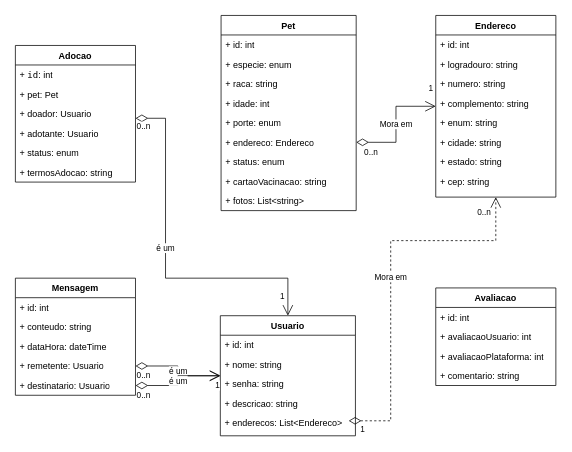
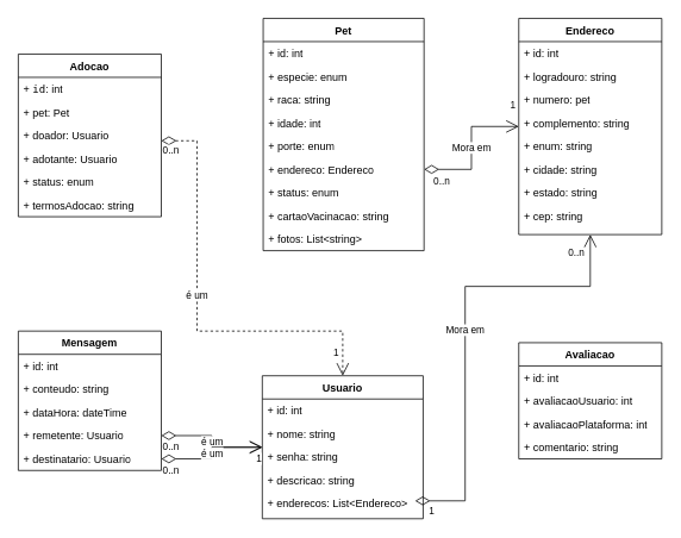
  <mxCell id="0" />
  <mxCell id="1" parent="0" />
  <mxCell id="2" value="Usuario" style="swimlane;fontStyle=1;align=center;verticalAlign=top;childLayout=stackLayout;horizontal=1;startSize=26;horizontalStack=0;resizeParent=1;resizeLast=0;collapsible=1;marginBottom=0;rounded=0;shadow=0;strokeWidth=1;" parent="1" vertex="1"><mxGeometry x="293" y="420" width="180" height="160" as="geometry"><mxRectangle x="230" y="140" width="160" height="26" as="alternateBounds" /></mxGeometry></mxCell>
  <mxCell id="3" value="&lt;div&gt;+ id: int&lt;/div&gt;" style="text;strokeColor=none;fillColor=none;align=left;verticalAlign=top;spacingLeft=4;spacingRight=4;overflow=hidden;rotatable=0;points=[[0,0.5],[1,0.5]];portConstraint=eastwest;whiteSpace=wrap;html=1;" vertex="1" parent="2"><mxGeometry y="26" width="180" height="26" as="geometry" /></mxCell>
  <mxCell id="4" value="+ nome: string" style="text;strokeColor=none;fillColor=none;align=left;verticalAlign=top;spacingLeft=4;spacingRight=4;overflow=hidden;rotatable=0;points=[[0,0.5],[1,0.5]];portConstraint=eastwest;whiteSpace=wrap;html=1;" vertex="1" parent="2"><mxGeometry y="52" width="180" height="26" as="geometry" /></mxCell>
  <mxCell id="5" value="+ senha: string" style="text;strokeColor=none;fillColor=none;align=left;verticalAlign=top;spacingLeft=4;spacingRight=4;overflow=hidden;rotatable=0;points=[[0,0.5],[1,0.5]];portConstraint=eastwest;whiteSpace=wrap;html=1;" vertex="1" parent="2"><mxGeometry y="78" width="180" height="26" as="geometry" /></mxCell>
  <mxCell id="6" value="+ descricao: string" style="text;strokeColor=none;fillColor=none;align=left;verticalAlign=top;spacingLeft=4;spacingRight=4;overflow=hidden;rotatable=0;points=[[0,0.5],[1,0.5]];portConstraint=eastwest;whiteSpace=wrap;html=1;" vertex="1" parent="2"><mxGeometry y="104" width="180" height="26" as="geometry" /></mxCell>
  <mxCell id="7" value="+ enderecos: List&amp;lt;Endereco&amp;gt;" style="text;strokeColor=none;fillColor=none;align=left;verticalAlign=top;spacingLeft=4;spacingRight=4;overflow=hidden;rotatable=0;points=[[0,0.5],[1,0.5]];portConstraint=eastwest;whiteSpace=wrap;html=1;" vertex="1" parent="2"><mxGeometry y="130" width="180" height="26" as="geometry" /></mxCell>
  <mxCell id="8" value="Endereco" style="swimlane;fontStyle=1;align=center;verticalAlign=top;childLayout=stackLayout;horizontal=1;startSize=26;horizontalStack=0;resizeParent=1;resizeLast=0;collapsible=1;marginBottom=0;rounded=0;shadow=0;strokeWidth=1;" parent="1" vertex="1"><mxGeometry x="580" y="20" width="160" height="242" as="geometry"><mxRectangle x="550" y="140" width="160" height="26" as="alternateBounds" /></mxGeometry></mxCell>
  <mxCell id="9" value="+ id: int" style="text;strokeColor=none;fillColor=none;align=left;verticalAlign=top;spacingLeft=4;spacingRight=4;overflow=hidden;rotatable=0;points=[[0,0.5],[1,0.5]];portConstraint=eastwest;whiteSpace=wrap;html=1;" vertex="1" parent="8"><mxGeometry y="26" width="160" height="26" as="geometry" /></mxCell>
  <mxCell id="10" value="+ logradouro: string" style="text;strokeColor=none;fillColor=none;align=left;verticalAlign=top;spacingLeft=4;spacingRight=4;overflow=hidden;rotatable=0;points=[[0,0.5],[1,0.5]];portConstraint=eastwest;whiteSpace=wrap;html=1;" vertex="1" parent="8"><mxGeometry y="52" width="160" height="26" as="geometry" /></mxCell>
- <mxCell id="11" value="+ numero: string" style="text;strokeColor=none;fillColor=none;align=left;verticalAlign=top;spacingLeft=4;spacingRight=4;overflow=hidden;rotatable=0;points=[[0,0.5],[1,0.5]];portConstraint=eastwest;whiteSpace=wrap;html=1;" vertex="1" parent="8"><mxGeometry y="78" width="160" height="26" as="geometry" /></mxCell>
+ <mxCell id="11" value="+ numero: pet" style="text;strokeColor=none;fillColor=none;align=left;verticalAlign=top;spacingLeft=4;spacingRight=4;overflow=hidden;rotatable=0;points=[[0,0.5],[1,0.5]];portConstraint=eastwest;whiteSpace=wrap;html=1;" vertex="1" parent="8"><mxGeometry y="78" width="160" height="26" as="geometry" /></mxCell>
  <mxCell id="12" value="+ complemento: string" style="text;strokeColor=none;fillColor=none;align=left;verticalAlign=top;spacingLeft=4;spacingRight=4;overflow=hidden;rotatable=0;points=[[0,0.5],[1,0.5]];portConstraint=eastwest;whiteSpace=wrap;html=1;" vertex="1" parent="8"><mxGeometry y="104" width="160" height="26" as="geometry" /></mxCell>
  <mxCell id="13" value="+ enum: string" style="text;strokeColor=none;fillColor=none;align=left;verticalAlign=top;spacingLeft=4;spacingRight=4;overflow=hidden;rotatable=0;points=[[0,0.5],[1,0.5]];portConstraint=eastwest;whiteSpace=wrap;html=1;" vertex="1" parent="8"><mxGeometry y="130" width="160" height="26" as="geometry" /></mxCell>
  <mxCell id="14" value="+ cidade: string" style="text;strokeColor=none;fillColor=none;align=left;verticalAlign=top;spacingLeft=4;spacingRight=4;overflow=hidden;rotatable=0;points=[[0,0.5],[1,0.5]];portConstraint=eastwest;whiteSpace=wrap;html=1;" vertex="1" parent="8"><mxGeometry y="156" width="160" height="26" as="geometry" /></mxCell>
  <mxCell id="15" value="+ estado: string" style="text;strokeColor=none;fillColor=none;align=left;verticalAlign=top;spacingLeft=4;spacingRight=4;overflow=hidden;rotatable=0;points=[[0,0.5],[1,0.5]];portConstraint=eastwest;whiteSpace=wrap;html=1;" vertex="1" parent="8"><mxGeometry y="182" width="160" height="26" as="geometry" /></mxCell>
  <mxCell id="16" value="+ cep: string" style="text;strokeColor=none;fillColor=none;align=left;verticalAlign=top;spacingLeft=4;spacingRight=4;overflow=hidden;rotatable=0;points=[[0,0.5],[1,0.5]];portConstraint=eastwest;whiteSpace=wrap;html=1;" vertex="1" parent="8"><mxGeometry y="208" width="160" height="26" as="geometry" /></mxCell>
- <mxCell id="17" value="Mora em" style="endArrow=open;html=1;endSize=12;startArrow=diamondThin;startSize=14;startFill=0;edgeStyle=orthogonalEdgeStyle;rounded=0;exitX=0.95;exitY=0.385;exitDx=0;exitDy=0;exitPerimeter=0;dashed=1;" edge="1" parent="1" source="7" target="8"><mxGeometry relative="1" as="geometry"><mxPoint x="420" y="340" as="sourcePoint" /><mxPoint x="580" y="340" as="targetPoint" /><Array as="points"><mxPoint x="520" y="560" /><mxPoint x="520" y="320" /><mxPoint x="660" y="320" /></Array></mxGeometry></mxCell>
+ <mxCell id="17" value="Mora em" style="endArrow=open;html=1;endSize=12;startArrow=diamondThin;startSize=14;startFill=0;edgeStyle=orthogonalEdgeStyle;rounded=0;exitX=0.95;exitY=0.385;exitDx=0;exitDy=0;exitPerimeter=0;" edge="1" parent="1" source="7" target="8"><mxGeometry relative="1" as="geometry"><mxPoint x="420" y="340" as="sourcePoint" /><mxPoint x="580" y="340" as="targetPoint" /><Array as="points"><mxPoint x="520" y="560" /><mxPoint x="520" y="320" /><mxPoint x="660" y="320" /></Array></mxGeometry></mxCell>
  <mxCell id="18" value="1" style="edgeLabel;resizable=0;html=1;align=left;verticalAlign=top;" connectable="0" vertex="1" parent="17"><mxGeometry x="-1" relative="1" as="geometry"><mxPoint x="14" y="-1" as="offset" /></mxGeometry></mxCell>
  <mxCell id="19" value="&lt;div&gt;0..n&lt;/div&gt;" style="edgeLabel;resizable=0;html=1;align=right;verticalAlign=top;" connectable="0" vertex="1" parent="17"><mxGeometry x="1" relative="1" as="geometry"><mxPoint x="-6" y="8" as="offset" /></mxGeometry></mxCell>
  <mxCell id="20" value="Pet" style="swimlane;fontStyle=1;align=center;verticalAlign=top;childLayout=stackLayout;horizontal=1;startSize=26;horizontalStack=0;resizeParent=1;resizeParentMax=0;resizeLast=0;collapsible=1;marginBottom=0;whiteSpace=wrap;html=1;" vertex="1" parent="1"><mxGeometry x="294" y="20" width="180" height="260" as="geometry" /></mxCell>
  <mxCell id="21" value="+ id: int" style="text;strokeColor=none;fillColor=none;align=left;verticalAlign=top;spacingLeft=4;spacingRight=4;overflow=hidden;rotatable=0;points=[[0,0.5],[1,0.5]];portConstraint=eastwest;whiteSpace=wrap;html=1;" vertex="1" parent="20"><mxGeometry y="26" width="180" height="26" as="geometry" /></mxCell>
  <mxCell id="22" value="+ especie: enum" style="text;strokeColor=none;fillColor=none;align=left;verticalAlign=top;spacingLeft=4;spacingRight=4;overflow=hidden;rotatable=0;points=[[0,0.5],[1,0.5]];portConstraint=eastwest;whiteSpace=wrap;html=1;" vertex="1" parent="20"><mxGeometry y="52" width="180" height="26" as="geometry" /></mxCell>
  <mxCell id="23" value="+ raca: string" style="text;strokeColor=none;fillColor=none;align=left;verticalAlign=top;spacingLeft=4;spacingRight=4;overflow=hidden;rotatable=0;points=[[0,0.5],[1,0.5]];portConstraint=eastwest;whiteSpace=wrap;html=1;" vertex="1" parent="20"><mxGeometry y="78" width="180" height="26" as="geometry" /></mxCell>
  <mxCell id="24" value="+ idade: int" style="text;strokeColor=none;fillColor=none;align=left;verticalAlign=top;spacingLeft=4;spacingRight=4;overflow=hidden;rotatable=0;points=[[0,0.5],[1,0.5]];portConstraint=eastwest;whiteSpace=wrap;html=1;" vertex="1" parent="20"><mxGeometry y="104" width="180" height="26" as="geometry" /></mxCell>
  <mxCell id="25" value="+ porte: enum" style="text;strokeColor=none;fillColor=none;align=left;verticalAlign=top;spacingLeft=4;spacingRight=4;overflow=hidden;rotatable=0;points=[[0,0.5],[1,0.5]];portConstraint=eastwest;whiteSpace=wrap;html=1;" vertex="1" parent="20"><mxGeometry y="130" width="180" height="26" as="geometry" /></mxCell>
  <mxCell id="26" value="+ endereco: Endereco" style="text;strokeColor=none;fillColor=none;align=left;verticalAlign=top;spacingLeft=4;spacingRight=4;overflow=hidden;rotatable=0;points=[[0,0.5],[1,0.5]];portConstraint=eastwest;whiteSpace=wrap;html=1;" vertex="1" parent="20"><mxGeometry y="156" width="180" height="26" as="geometry" /></mxCell>
  <mxCell id="27" value="+ status: enum" style="text;strokeColor=none;fillColor=none;align=left;verticalAlign=top;spacingLeft=4;spacingRight=4;overflow=hidden;rotatable=0;points=[[0,0.5],[1,0.5]];portConstraint=eastwest;whiteSpace=wrap;html=1;" vertex="1" parent="20"><mxGeometry y="182" width="180" height="26" as="geometry" /></mxCell>
  <mxCell id="28" value="+ cartaoVacinacao: string" style="text;strokeColor=none;fillColor=none;align=left;verticalAlign=top;spacingLeft=4;spacingRight=4;overflow=hidden;rotatable=0;points=[[0,0.5],[1,0.5]];portConstraint=eastwest;whiteSpace=wrap;html=1;" vertex="1" parent="20"><mxGeometry y="208" width="180" height="26" as="geometry" /></mxCell>
  <mxCell id="29" value="+ fotos: List&amp;lt;string&amp;gt;" style="text;strokeColor=none;fillColor=none;align=left;verticalAlign=top;spacingLeft=4;spacingRight=4;overflow=hidden;rotatable=0;points=[[0,0.5],[1,0.5]];portConstraint=eastwest;whiteSpace=wrap;html=1;" vertex="1" parent="20"><mxGeometry y="234" width="180" height="26" as="geometry" /></mxCell>
  <mxCell id="30" value="Mora em" style="endArrow=open;html=1;endSize=12;startArrow=diamondThin;startSize=14;startFill=0;edgeStyle=orthogonalEdgeStyle;rounded=0;" edge="1" parent="1" source="26" target="8"><mxGeometry relative="1" as="geometry"><mxPoint x="390" y="450" as="sourcePoint" /><mxPoint x="550" y="450" as="targetPoint" /></mxGeometry></mxCell>
  <mxCell id="31" value="0..n" style="edgeLabel;resizable=0;html=1;align=left;verticalAlign=top;" connectable="0" vertex="1" parent="30"><mxGeometry x="-1" relative="1" as="geometry"><mxPoint x="9" as="offset" /></mxGeometry></mxCell>
  <mxCell id="32" value="1" style="edgeLabel;resizable=0;html=1;align=right;verticalAlign=top;" connectable="0" vertex="1" parent="30"><mxGeometry x="1" relative="1" as="geometry"><mxPoint x="-3" y="-37" as="offset" /></mxGeometry></mxCell>
  <mxCell id="33" value="Adocao" style="swimlane;fontStyle=1;align=center;verticalAlign=top;childLayout=stackLayout;horizontal=1;startSize=26;horizontalStack=0;resizeParent=1;resizeParentMax=0;resizeLast=0;collapsible=1;marginBottom=0;whiteSpace=wrap;html=1;" vertex="1" parent="1"><mxGeometry x="20" width="160" height="182" as="geometry" y="60" /></mxCell>
  <mxCell id="34" value="+&amp;nbsp;&lt;code&gt;id&lt;/code&gt;: int" style="text;strokeColor=none;fillColor=none;align=left;verticalAlign=top;spacingLeft=4;spacingRight=4;overflow=hidden;rotatable=0;points=[[0,0.5],[1,0.5]];portConstraint=eastwest;whiteSpace=wrap;html=1;" vertex="1" parent="33"><mxGeometry y="26" width="160" height="26" as="geometry" /></mxCell>
  <mxCell id="35" value="+ pet: Pet" style="text;strokeColor=none;fillColor=none;align=left;verticalAlign=top;spacingLeft=4;spacingRight=4;overflow=hidden;rotatable=0;points=[[0,0.5],[1,0.5]];portConstraint=eastwest;whiteSpace=wrap;html=1;" vertex="1" parent="33"><mxGeometry y="52" width="160" height="26" as="geometry" /></mxCell>
  <mxCell id="36" value="+ doador: Usuario" style="text;strokeColor=none;fillColor=none;align=left;verticalAlign=top;spacingLeft=4;spacingRight=4;overflow=hidden;rotatable=0;points=[[0,0.5],[1,0.5]];portConstraint=eastwest;whiteSpace=wrap;html=1;" vertex="1" parent="33"><mxGeometry y="78" width="160" height="26" as="geometry" /></mxCell>
  <mxCell id="37" value="+ adotante: Usuario" style="text;strokeColor=none;fillColor=none;align=left;verticalAlign=top;spacingLeft=4;spacingRight=4;overflow=hidden;rotatable=0;points=[[0,0.5],[1,0.5]];portConstraint=eastwest;whiteSpace=wrap;html=1;" vertex="1" parent="33"><mxGeometry y="104" width="160" height="26" as="geometry" /></mxCell>
  <mxCell id="38" value="+ status: enum" style="text;strokeColor=none;fillColor=none;align=left;verticalAlign=top;spacingLeft=4;spacingRight=4;overflow=hidden;rotatable=0;points=[[0,0.5],[1,0.5]];portConstraint=eastwest;whiteSpace=wrap;html=1;" vertex="1" parent="33"><mxGeometry y="130" width="160" height="26" as="geometry" /></mxCell>
  <mxCell id="39" value="+ termosAdocao: string" style="text;strokeColor=none;fillColor=none;align=left;verticalAlign=top;spacingLeft=4;spacingRight=4;overflow=hidden;rotatable=0;points=[[0,0.5],[1,0.5]];portConstraint=eastwest;whiteSpace=wrap;html=1;" vertex="1" parent="33"><mxGeometry y="156" width="160" height="26" as="geometry" /></mxCell>
- <mxCell id="40" value="é um" style="endArrow=open;html=1;endSize=12;startArrow=diamondThin;startSize=14;startFill=0;edgeStyle=orthogonalEdgeStyle;rounded=0;" edge="1" parent="1" source="36" target="2"><mxGeometry x="-0.086" relative="1" as="geometry"><mxPoint x="140" y="350" as="sourcePoint" /><mxPoint x="300" y="350" as="targetPoint" /><Array as="points"><mxPoint x="220" y="157" /><mxPoint x="220" y="370" /><mxPoint x="383" y="370" /></Array><mxPoint as="offset" /></mxGeometry></mxCell>
+ <mxCell id="40" value="é um" style="endArrow=open;html=1;endSize=12;startArrow=diamondThin;startSize=14;startFill=0;edgeStyle=orthogonalEdgeStyle;rounded=0;dashed=1;" edge="1" parent="1" source="36" target="2"><mxGeometry x="-0.086" relative="1" as="geometry"><mxPoint x="140" y="350" as="sourcePoint" /><mxPoint x="300" y="350" as="targetPoint" /><Array as="points"><mxPoint x="220" y="157" /><mxPoint x="220" y="370" /><mxPoint x="383" y="370" /></Array><mxPoint as="offset" /></mxGeometry></mxCell>
  <mxCell id="41" value="0..n" style="edgeLabel;resizable=0;html=1;align=left;verticalAlign=top;" connectable="0" vertex="1" parent="40"><mxGeometry x="-1" relative="1" as="geometry"><mxPoint y="-2" as="offset" /></mxGeometry></mxCell>
  <mxCell id="42" value="1" style="edgeLabel;resizable=0;html=1;align=right;verticalAlign=top;" connectable="0" vertex="1" parent="40"><mxGeometry x="1" relative="1" as="geometry"><mxPoint x="-4" y="-39" as="offset" /></mxGeometry></mxCell>
  <mxCell id="43" value="Mensagem" style="swimlane;fontStyle=1;align=center;verticalAlign=top;childLayout=stackLayout;horizontal=1;startSize=26;horizontalStack=0;resizeParent=1;resizeParentMax=0;resizeLast=0;collapsible=1;marginBottom=0;whiteSpace=wrap;html=1;" vertex="1" parent="1"><mxGeometry x="20" y="370" width="160" height="156" as="geometry" /></mxCell>
  <mxCell id="44" value="+ id: int" style="text;strokeColor=none;fillColor=none;align=left;verticalAlign=top;spacingLeft=4;spacingRight=4;overflow=hidden;rotatable=0;points=[[0,0.5],[1,0.5]];portConstraint=eastwest;whiteSpace=wrap;html=1;" vertex="1" parent="43"><mxGeometry y="26" width="160" height="26" as="geometry" /></mxCell>
  <mxCell id="45" value="+ conteudo: string" style="text;strokeColor=none;fillColor=none;align=left;verticalAlign=top;spacingLeft=4;spacingRight=4;overflow=hidden;rotatable=0;points=[[0,0.5],[1,0.5]];portConstraint=eastwest;whiteSpace=wrap;html=1;" vertex="1" parent="43"><mxGeometry y="52" width="160" height="26" as="geometry" /></mxCell>
  <mxCell id="46" value="+ dataHora: dateTime" style="text;strokeColor=none;fillColor=none;align=left;verticalAlign=top;spacingLeft=4;spacingRight=4;overflow=hidden;rotatable=0;points=[[0,0.5],[1,0.5]];portConstraint=eastwest;whiteSpace=wrap;html=1;" vertex="1" parent="43"><mxGeometry y="78" width="160" height="26" as="geometry" /></mxCell>
  <mxCell id="47" value="+ remetente: Usuario" style="text;strokeColor=none;fillColor=none;align=left;verticalAlign=top;spacingLeft=4;spacingRight=4;overflow=hidden;rotatable=0;points=[[0,0.5],[1,0.5]];portConstraint=eastwest;whiteSpace=wrap;html=1;" vertex="1" parent="43"><mxGeometry y="104" width="160" height="26" as="geometry" /></mxCell>
  <mxCell id="48" value="+ destinatario: Usuario" style="text;strokeColor=none;fillColor=none;align=left;verticalAlign=top;spacingLeft=4;spacingRight=4;overflow=hidden;rotatable=0;points=[[0,0.5],[1,0.5]];portConstraint=eastwest;whiteSpace=wrap;html=1;" vertex="1" parent="43"><mxGeometry y="130" width="160" height="26" as="geometry" /></mxCell>
  <mxCell id="49" value="é um" style="endArrow=open;html=1;endSize=12;startArrow=diamondThin;startSize=14;startFill=0;edgeStyle=orthogonalEdgeStyle;rounded=0;" edge="1" parent="1" source="47" target="2"><mxGeometry relative="1" as="geometry"><mxPoint x="190" y="580" as="sourcePoint" /><mxPoint x="350" y="580" as="targetPoint" /></mxGeometry></mxCell>
  <mxCell id="50" value="0..n" style="edgeLabel;resizable=0;html=1;align=left;verticalAlign=top;" connectable="0" vertex="1" parent="49"><mxGeometry x="-1" relative="1" as="geometry" /></mxCell>
  <mxCell id="51" value="1" style="edgeLabel;resizable=0;html=1;align=right;verticalAlign=top;" connectable="0" vertex="1" parent="49"><mxGeometry x="1" relative="1" as="geometry" /></mxCell>
  <mxCell id="52" value="é um" style="endArrow=open;html=1;endSize=12;startArrow=diamondThin;startSize=14;startFill=0;edgeStyle=orthogonalEdgeStyle;rounded=0;" edge="1" parent="1" source="48" target="2"><mxGeometry relative="1" as="geometry"><mxPoint x="190" y="580" as="sourcePoint" /><mxPoint x="350" y="580" as="targetPoint" /></mxGeometry></mxCell>
  <mxCell id="53" value="0..n" style="edgeLabel;resizable=0;html=1;align=left;verticalAlign=top;" connectable="0" vertex="1" parent="52"><mxGeometry x="-1" relative="1" as="geometry" /></mxCell>
  <mxCell id="54" value="1" style="edgeLabel;resizable=0;html=1;align=right;verticalAlign=top;" connectable="0" vertex="1" parent="52"><mxGeometry x="1" relative="1" as="geometry" /></mxCell>
  <mxCell id="55" value="Avaliacao" style="swimlane;fontStyle=1;align=center;verticalAlign=top;childLayout=stackLayout;horizontal=1;startSize=26;horizontalStack=0;resizeParent=1;resizeParentMax=0;resizeLast=0;collapsible=1;marginBottom=0;whiteSpace=wrap;html=1;" vertex="1" parent="1"><mxGeometry x="580" y="383" width="160" height="130" as="geometry" /></mxCell>
  <mxCell id="56" value="+ id: int" style="text;strokeColor=none;fillColor=none;align=left;verticalAlign=top;spacingLeft=4;spacingRight=4;overflow=hidden;rotatable=0;points=[[0,0.5],[1,0.5]];portConstraint=eastwest;whiteSpace=wrap;html=1;" vertex="1" parent="55"><mxGeometry y="26" width="160" height="26" as="geometry" /></mxCell>
  <mxCell id="57" value="+ avaliacaoUsuario: int" style="text;strokeColor=none;fillColor=none;align=left;verticalAlign=top;spacingLeft=4;spacingRight=4;overflow=hidden;rotatable=0;points=[[0,0.5],[1,0.5]];portConstraint=eastwest;whiteSpace=wrap;html=1;" vertex="1" parent="55"><mxGeometry y="52" width="160" height="26" as="geometry" /></mxCell>
  <mxCell id="58" value="+ avaliacaoPlataforma: int" style="text;strokeColor=none;fillColor=none;align=left;verticalAlign=top;spacingLeft=4;spacingRight=4;overflow=hidden;rotatable=0;points=[[0,0.5],[1,0.5]];portConstraint=eastwest;whiteSpace=wrap;html=1;" vertex="1" parent="55"><mxGeometry y="78" width="160" height="26" as="geometry" /></mxCell>
  <mxCell id="59" value="+ comentario: string" style="text;strokeColor=none;fillColor=none;align=left;verticalAlign=top;spacingLeft=4;spacingRight=4;overflow=hidden;rotatable=0;points=[[0,0.5],[1,0.5]];portConstraint=eastwest;whiteSpace=wrap;html=1;" vertex="1" parent="55"><mxGeometry y="104" width="160" height="26" as="geometry" /></mxCell>
